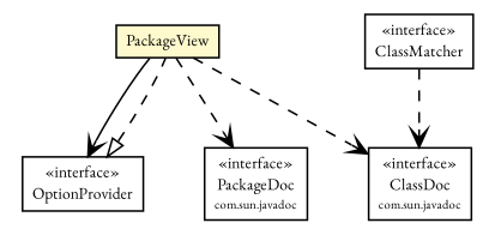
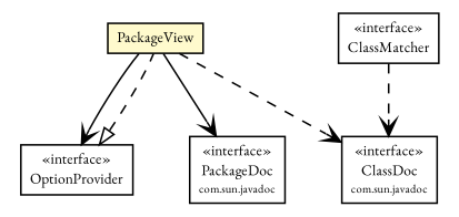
  digraph {
    fontname="EB Garamond"
    node [fontcolor=black fontname="EB Garamond" fontsize=9.0 shape=plaintext]
    edge [arrowhead=open color=black fontcolor=black fontname="EB Garamond" fontsize=10.0 headport=p labelfontname=arial labelfontsize=10 tailport=p style=dashed]
    n1 [label=<<table border="0" cellborder="1" cellspacing="0" cellpadding="2" port="p" bgcolor="lemonChiffon" href="./PackageView.html"> 		<tr><td><table border="0" cellspacing="0" cellpadding="1"> 			<tr><td> PackageView </td></tr> 		</table></td></tr> 		</table>>]
    n2 [label=<<table border="0" cellborder="1" cellspacing="0" cellpadding="2" port="p" href="./OptionProvider.html"> 		<tr><td><table border="0" cellspacing="0" cellpadding="1"> 			<tr><td> &laquo;interface&raquo; </td></tr> 			<tr><td> OptionProvider </td></tr> 		</table></td></tr> 		</table>>]
    n3 [label=<<table border="0" cellborder="1" cellspacing="0" cellpadding="2" port="p" href="http://java.sun.com/j2se/1.5.0/docs/guide/javadoc/doclet/spec/com/sun/javadoc/PackageDoc.html"> 		<tr><td><table border="0" cellspacing="0" cellpadding="1"> 			<tr><td> &laquo;interface&raquo; </td></tr> 			<tr><td> PackageDoc </td></tr> 			<tr><td><font point-size="7.0"> com.sun.javadoc </font></td></tr> 		</table></td></tr> 		</table>>]
    n4 [label=<<table border="0" cellborder="1" cellspacing="0" cellpadding="2" port="p" href="http://java.sun.com/j2se/1.5.0/docs/guide/javadoc/doclet/spec/com/sun/javadoc/ClassDoc.html"> 		<tr><td><table border="0" cellspacing="0" cellpadding="1"> 			<tr><td> &laquo;interface&raquo; </td></tr> 			<tr><td> ClassDoc </td></tr> 			<tr><td><font point-size="7.0"> com.sun.javadoc </font></td></tr> 		</table></td></tr> 		</table>>]
    n5 [label=<<table border="0" cellborder="1" cellspacing="0" cellpadding="2" port="p" href="./ClassMatcher.html"> 		<tr><td><table border="0" cellspacing="0" cellpadding="1"> 			<tr><td> &laquo;interface&raquo; </td></tr> 			<tr><td> ClassMatcher </td></tr> 		</table></td></tr> 		</table>>]
    n1 -> n2 [style=""]
-   n1 -> n3
+   n1 -> n3 [style=""]
    n1 -> n4
    n2 -> n1 [arrowtail=empty dir=back fontsize=10 arrowhead="" color="" fontcolor=""]
    n5 -> n4
  }
